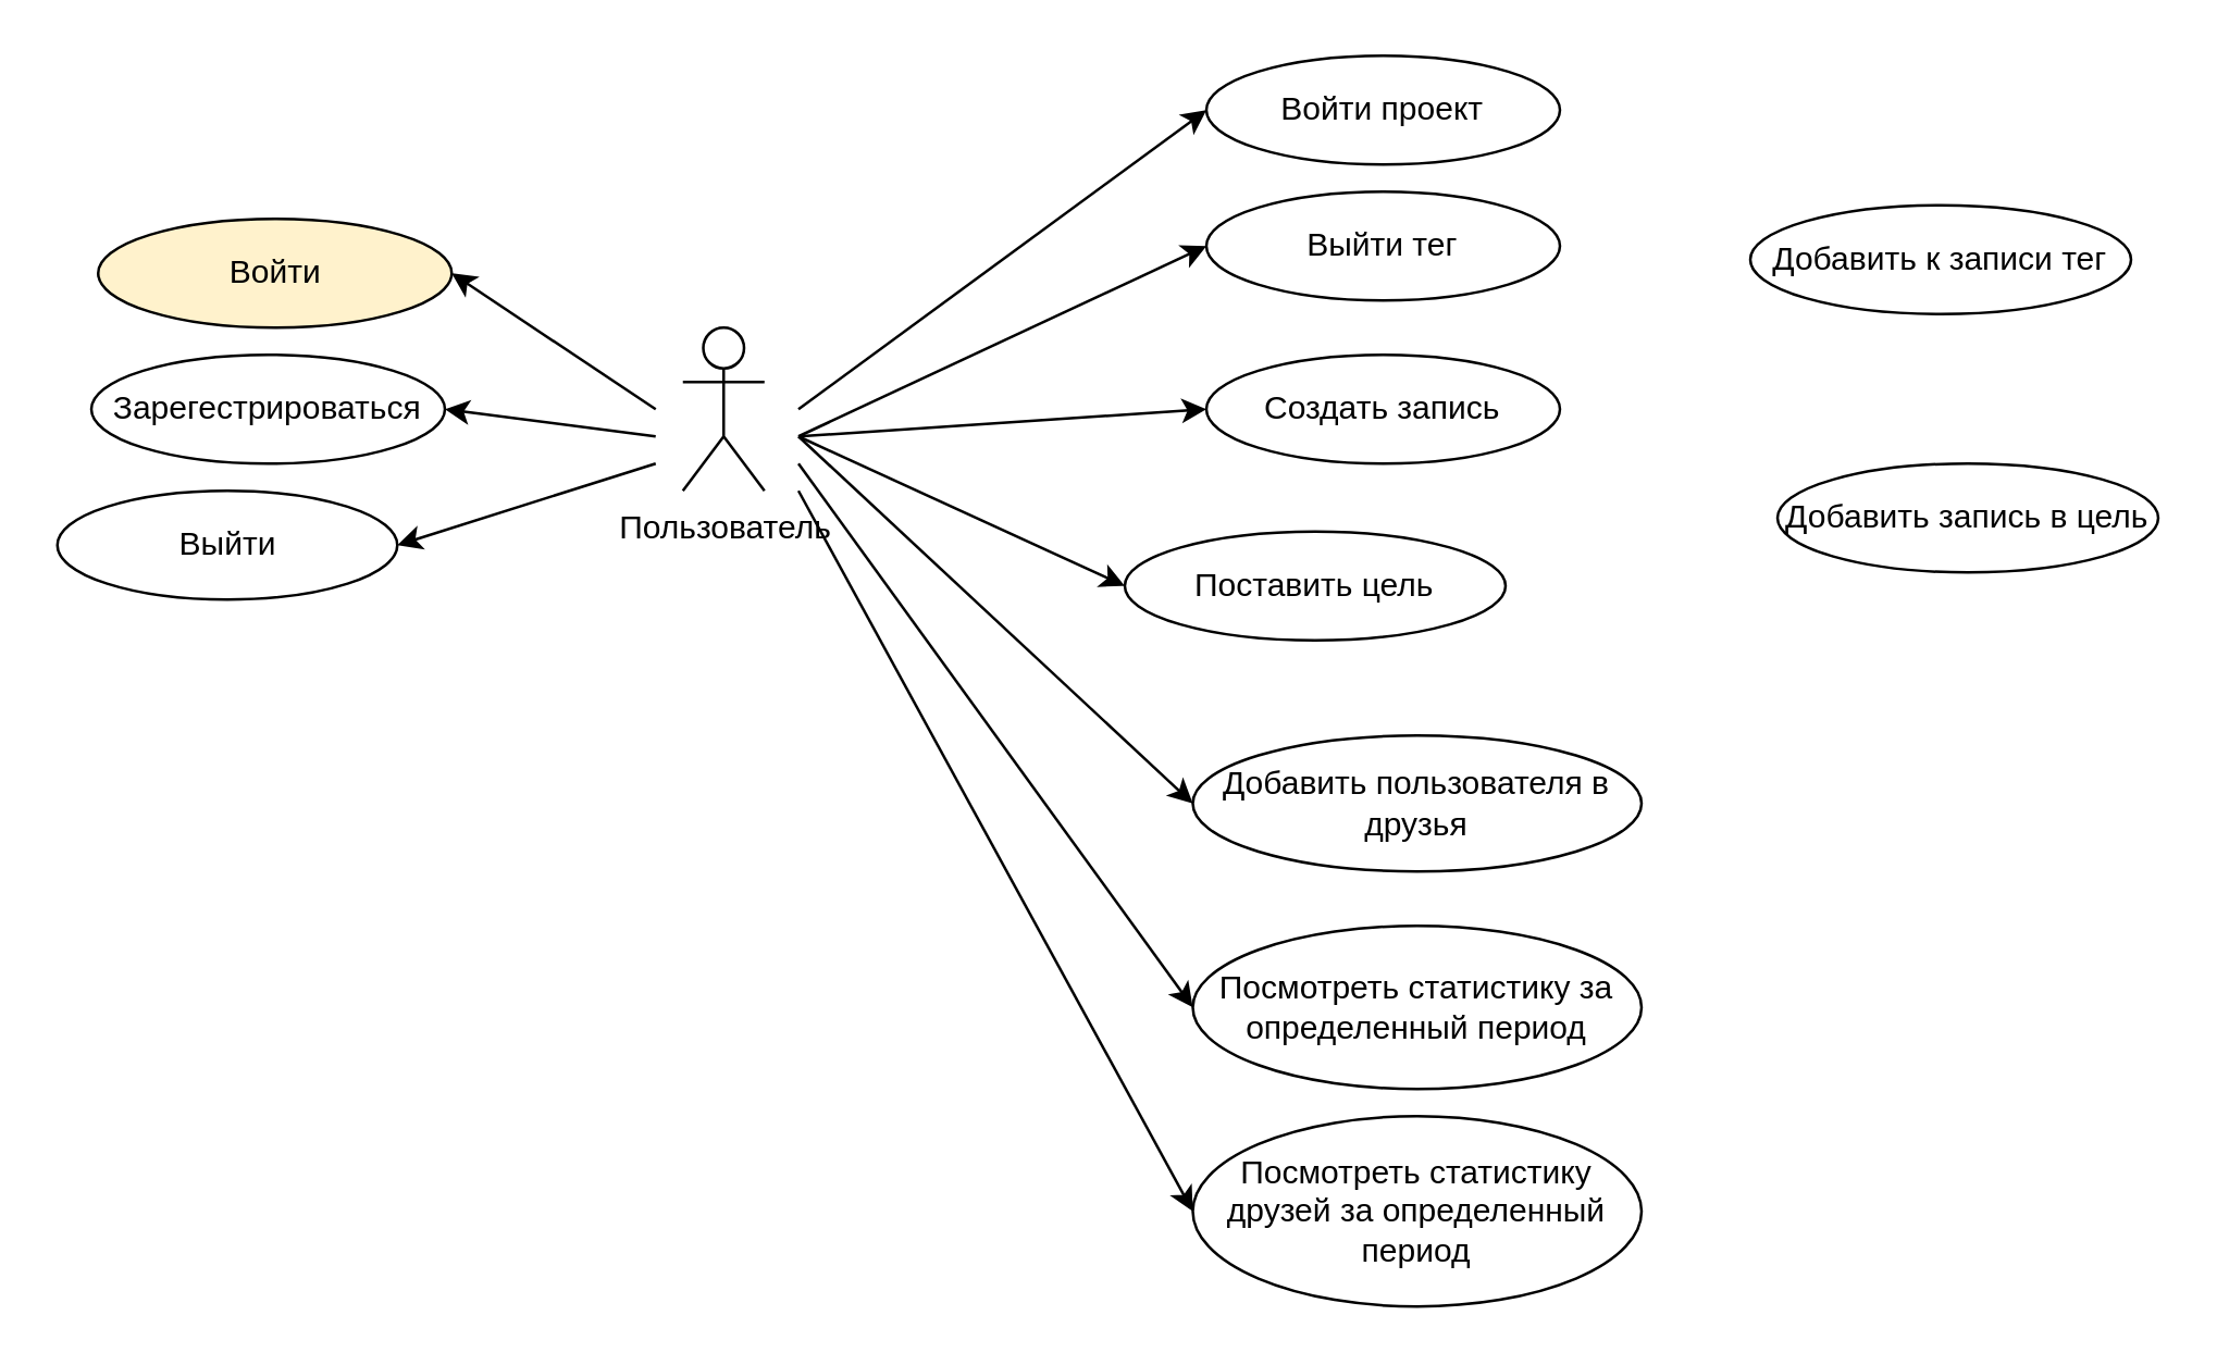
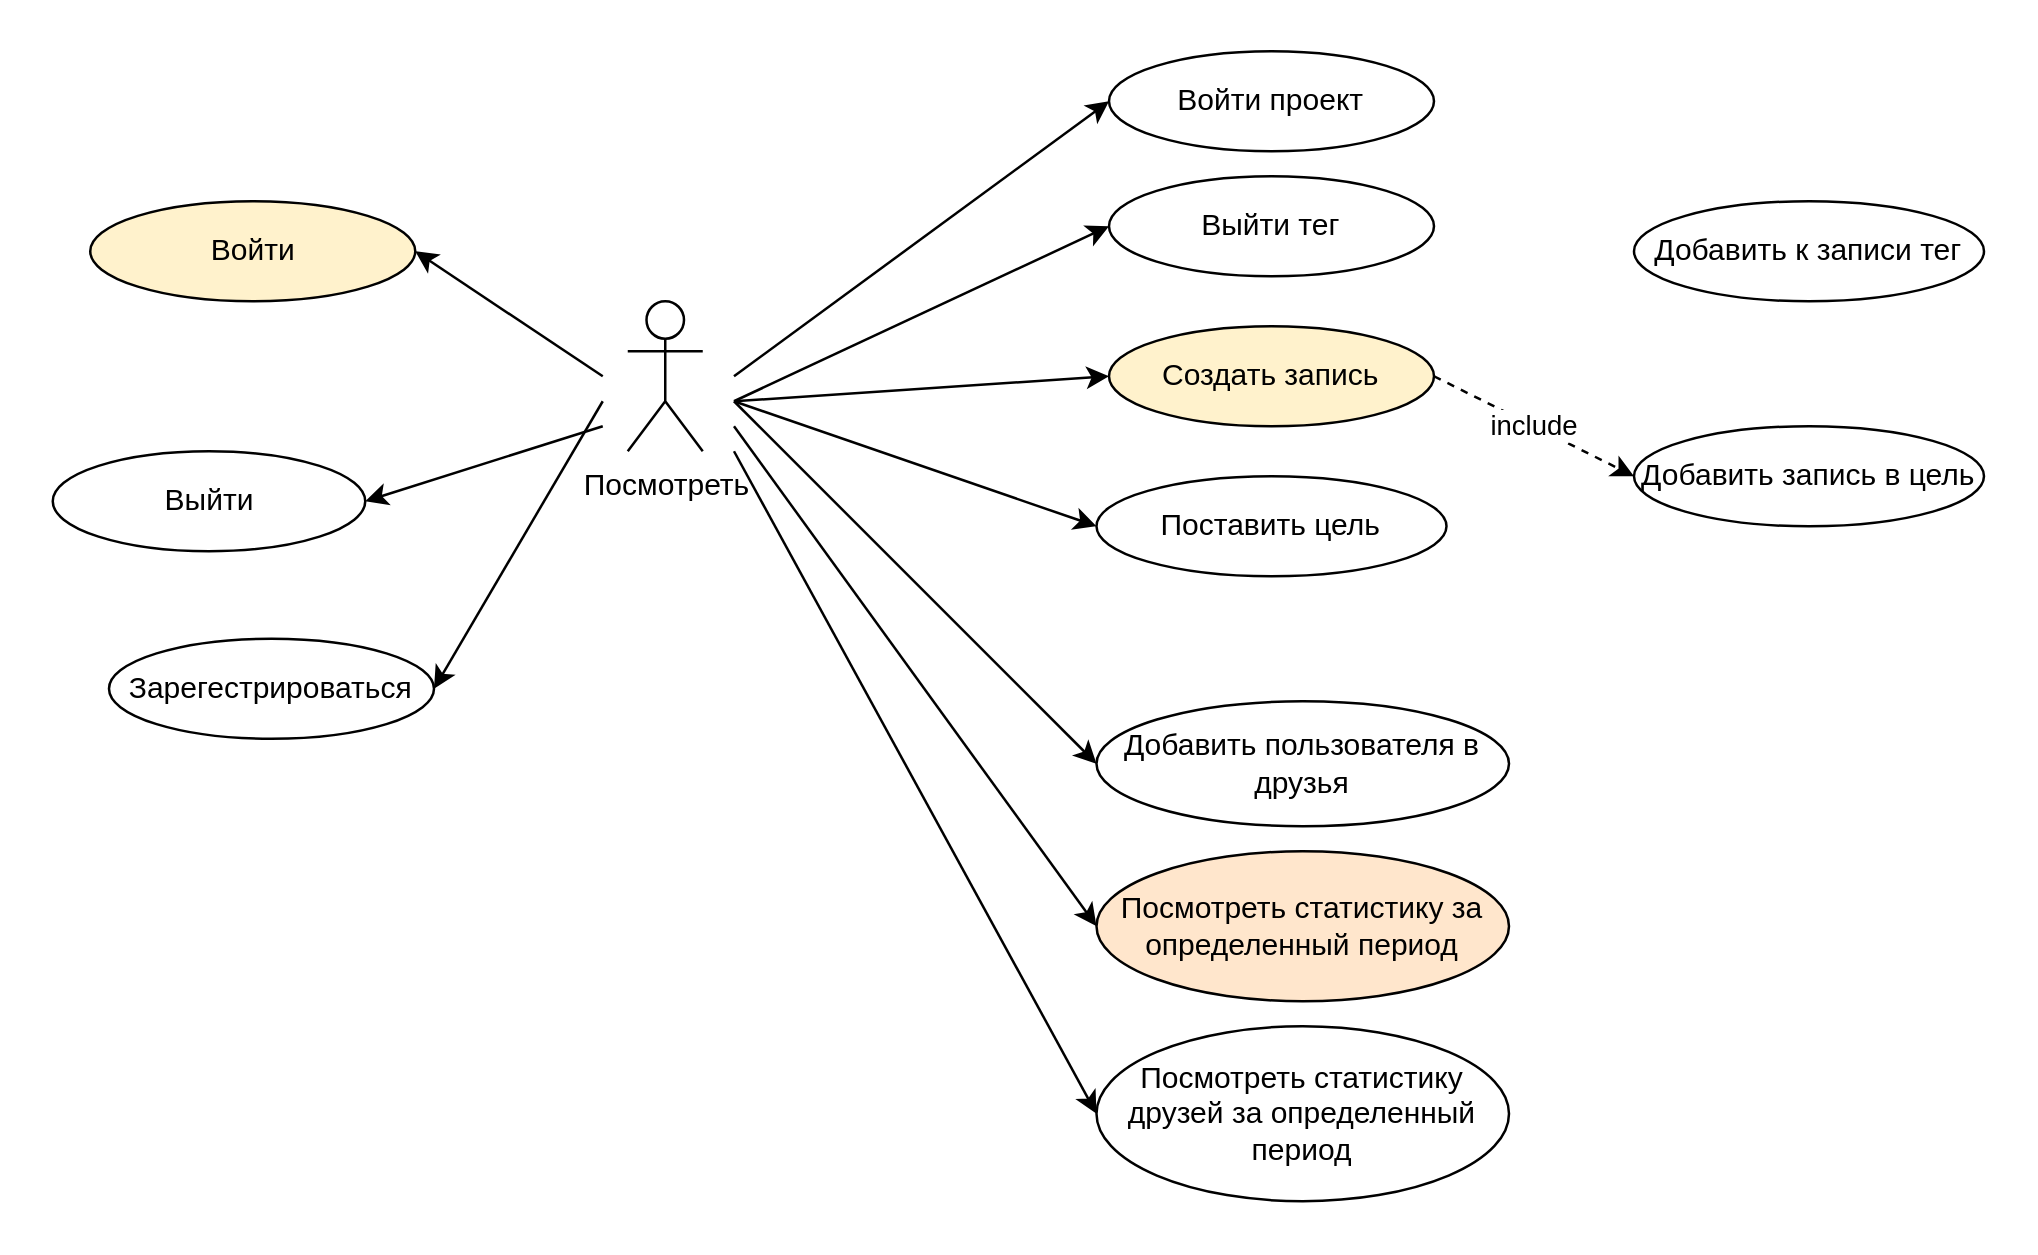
  <mxCell id="0" />
  <mxCell id="1" parent="0" />
- <mxCell id="2" value="Пользователь" style="shape=umlActor;verticalLabelPosition=bottom;verticalAlign=top;html=1;outlineConnect=0;" vertex="1" parent="1"><mxGeometry x="250.5" y="120" width="30" height="60" as="geometry" /></mxCell>
+ <mxCell id="2" value="Посмотреть" style="shape=umlActor;verticalLabelPosition=bottom;verticalAlign=top;html=1;outlineConnect=0;" vertex="1" parent="1"><mxGeometry x="250.5" y="120" width="30" height="60" as="geometry" /></mxCell>
  <mxCell id="3" value="Войти" style="ellipse;whiteSpace=wrap;html=1;fillColor=#fff2cc;" vertex="1" parent="1"><mxGeometry x="35.5" y="80" width="130" height="40" as="geometry" /></mxCell>
  <mxCell id="4" value="Выйти" style="ellipse;whiteSpace=wrap;html=1;" vertex="1" parent="1"><mxGeometry x="20.5" y="180" width="125" height="40" as="geometry" /></mxCell>
- <mxCell id="5" value="Зарегестрироваться" style="ellipse;whiteSpace=wrap;html=1;" vertex="1" parent="1"><mxGeometry x="33" y="130" width="130" height="40" as="geometry" /></mxCell>
+ <mxCell id="5" value="Зарегестрироваться" style="ellipse;whiteSpace=wrap;html=1;" vertex="1" parent="1"><mxGeometry x="43" y="255" width="130" height="40" as="geometry" /></mxCell>
  <mxCell id="6" value="" style="endArrow=classic;html=1;rounded=0;entryX=1;entryY=0.5;entryDx=0;entryDy=0;" edge="1" parent="1" target="4"><mxGeometry width="50" height="50" relative="1" as="geometry"><mxPoint x="240.5" y="170" as="sourcePoint" /><mxPoint x="320.5" y="150" as="targetPoint" /></mxGeometry></mxCell>
  <mxCell id="7" value="" style="endArrow=classic;html=1;rounded=0;entryX=1;entryY=0.5;entryDx=0;entryDy=0;" edge="1" parent="1" target="5"><mxGeometry width="50" height="50" relative="1" as="geometry"><mxPoint x="240.5" y="160" as="sourcePoint" /><mxPoint x="330.5" y="160" as="targetPoint" /></mxGeometry></mxCell>
  <mxCell id="8" value="" style="endArrow=classic;html=1;rounded=0;" edge="1" parent="1"><mxGeometry width="50" height="50" relative="1" as="geometry"><mxPoint x="240.5" y="150" as="sourcePoint" /><mxPoint x="165.5" y="100" as="targetPoint" /></mxGeometry></mxCell>
  <mxCell id="9" value="Войти проект" style="ellipse;whiteSpace=wrap;html=1;" vertex="1" parent="1"><mxGeometry x="443" y="20" width="130" height="40" as="geometry" /></mxCell>
- <mxCell id="10" value="Создать запись" style="ellipse;whiteSpace=wrap;html=1;" vertex="1" parent="1"><mxGeometry x="443" y="130" width="130" height="40" as="geometry" /></mxCell>
+ <mxCell id="10" value="Создать запись" style="ellipse;whiteSpace=wrap;html=1;fillColor=#fff2cc;" vertex="1" parent="1"><mxGeometry x="443" y="130" width="130" height="40" as="geometry" /></mxCell>
  <mxCell id="11" value="Выйти тег" style="ellipse;whiteSpace=wrap;html=1;" vertex="1" parent="1"><mxGeometry x="443" y="70" width="130" height="40" as="geometry" /></mxCell>
- <mxCell id="12" value="Добавить к записи тег" style="ellipse;whiteSpace=wrap;html=1;" vertex="1" parent="1"><mxGeometry x="643" y="75" width="140" height="40" as="geometry" /></mxCell>
+ <mxCell id="12" value="Добавить к записи тег" style="ellipse;whiteSpace=wrap;html=1;" vertex="1" parent="1"><mxGeometry x="653" y="80" width="140" height="40" as="geometry" /></mxCell>
  <mxCell id="13" value="Добавить запись в цель" style="ellipse;whiteSpace=wrap;html=1;" vertex="1" parent="1"><mxGeometry x="653" y="170" width="140" height="40" as="geometry" /></mxCell>
- <mxCell id="14" value="Поставить цель" style="ellipse;whiteSpace=wrap;html=1;" vertex="1" parent="1"><mxGeometry x="413" y="195" width="140" height="40" as="geometry" /></mxCell>
- <mxCell id="15" value="Добавить пользователя в друзья" style="ellipse;whiteSpace=wrap;html=1;" vertex="1" parent="1"><mxGeometry x="438" y="270" width="165" height="50" as="geometry" /></mxCell>
- <mxCell id="17" value="Посмотреть статистику за определенный период" style="ellipse;whiteSpace=wrap;html=1;" vertex="1" parent="1"><mxGeometry x="438" y="340" width="165" height="60" as="geometry" /></mxCell>
+ <mxCell id="14" value="Поставить цель" style="ellipse;whiteSpace=wrap;html=1;" vertex="1" parent="1"><mxGeometry x="438" y="190" width="140" height="40" as="geometry" /></mxCell>
+ <mxCell id="15" value="Добавить пользователя в друзья" style="ellipse;whiteSpace=wrap;html=1;" vertex="1" parent="1"><mxGeometry x="438" y="280" width="165" height="50" as="geometry" /></mxCell>
+ <mxCell id="16" value="include&lt;br&gt;" style="endArrow=classic;html=1;rounded=0;exitX=1;exitY=0.5;exitDx=0;exitDy=0;entryX=0;entryY=0.5;entryDx=0;entryDy=0;dashed=1;" edge="1" parent="1" source="10" target="13"><mxGeometry width="50" height="50" relative="1" as="geometry"><mxPoint x="583" y="160" as="sourcePoint" /><mxPoint x="638" y="120" as="targetPoint" /></mxGeometry></mxCell>
+ <mxCell id="17" value="Посмотреть статистику за определенный период" style="ellipse;whiteSpace=wrap;html=1;fillColor=#ffe6cc;" vertex="1" parent="1"><mxGeometry x="438" y="340" width="165" height="60" as="geometry" /></mxCell>
  <mxCell id="18" value="Посмотреть статистику друзей за определенный период" style="ellipse;whiteSpace=wrap;html=1;" vertex="1" parent="1"><mxGeometry x="438" y="410" width="165" height="70" as="geometry" /></mxCell>
  <mxCell id="19" value="" style="endArrow=classic;html=1;rounded=0;entryX=0;entryY=0.5;entryDx=0;entryDy=0;" edge="1" parent="1" target="9"><mxGeometry width="50" height="50" relative="1" as="geometry"><mxPoint x="293" y="150" as="sourcePoint" /><mxPoint x="323" y="80" as="targetPoint" /></mxGeometry></mxCell>
  <mxCell id="20" value="" style="endArrow=classic;html=1;rounded=0;entryX=0;entryY=0.5;entryDx=0;entryDy=0;" edge="1" parent="1" target="11"><mxGeometry width="50" height="50" relative="1" as="geometry"><mxPoint x="293" y="160" as="sourcePoint" /><mxPoint x="453" y="50" as="targetPoint" /></mxGeometry></mxCell>
  <mxCell id="21" value="" style="endArrow=classic;html=1;rounded=0;entryX=0;entryY=0.5;entryDx=0;entryDy=0;" edge="1" parent="1" target="10"><mxGeometry width="50" height="50" relative="1" as="geometry"><mxPoint x="293" y="160" as="sourcePoint" /><mxPoint x="463" y="60" as="targetPoint" /></mxGeometry></mxCell>
  <mxCell id="22" value="" style="endArrow=classic;html=1;rounded=0;entryX=0;entryY=0.5;entryDx=0;entryDy=0;" edge="1" parent="1" target="14"><mxGeometry width="50" height="50" relative="1" as="geometry"><mxPoint x="293" y="160" as="sourcePoint" /><mxPoint x="473" y="70" as="targetPoint" /></mxGeometry></mxCell>
  <mxCell id="23" value="" style="endArrow=classic;html=1;rounded=0;entryX=0;entryY=0.5;entryDx=0;entryDy=0;" edge="1" parent="1" target="15"><mxGeometry width="50" height="50" relative="1" as="geometry"><mxPoint x="293" y="160" as="sourcePoint" /><mxPoint x="483" y="80" as="targetPoint" /></mxGeometry></mxCell>
  <mxCell id="24" value="" style="endArrow=classic;html=1;rounded=0;entryX=0;entryY=0.5;entryDx=0;entryDy=0;" edge="1" parent="1" target="17"><mxGeometry width="50" height="50" relative="1" as="geometry"><mxPoint x="293" y="170" as="sourcePoint" /><mxPoint x="493" y="90" as="targetPoint" /></mxGeometry></mxCell>
  <mxCell id="25" value="" style="endArrow=classic;html=1;rounded=0;entryX=0;entryY=0.5;entryDx=0;entryDy=0;" edge="1" parent="1" target="18"><mxGeometry width="50" height="50" relative="1" as="geometry"><mxPoint x="293" y="180" as="sourcePoint" /><mxPoint x="448" y="380" as="targetPoint" /></mxGeometry></mxCell>
